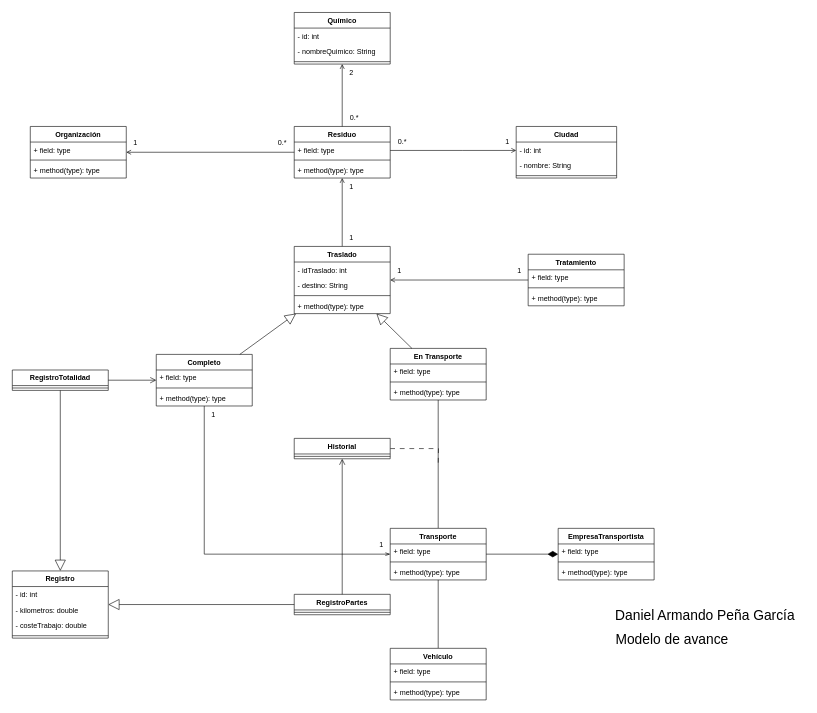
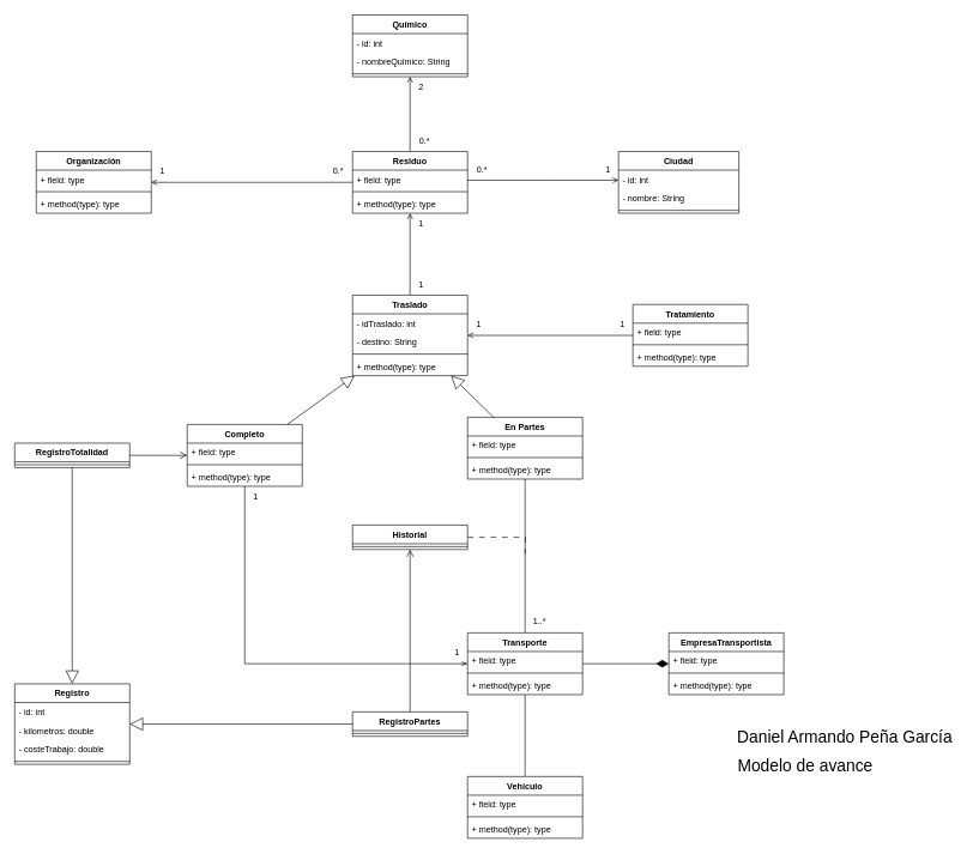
  <mxCell id="0" />
  <mxCell id="1" parent="0" />
  <mxCell id="2" value="Daniel Armando Peña García" style="text;html=1;strokeColor=none;fillColor=none;align=center;verticalAlign=middle;whiteSpace=wrap;rounded=0;fontSize=23;" parent="1" vertex="1"><mxGeometry x="1010" y="1010" width="330" height="30" as="geometry" /></mxCell>
  <mxCell id="3" value="Modelo de avance" style="text;html=1;strokeColor=none;fillColor=none;align=center;verticalAlign=middle;whiteSpace=wrap;rounded=0;fontSize=23;" parent="1" vertex="1"><mxGeometry x="1020" y="1050" width="200" height="30" as="geometry" /></mxCell>
  <mxCell id="4" value="Ciudad" style="swimlane;fontStyle=1;align=center;verticalAlign=top;childLayout=stackLayout;horizontal=1;startSize=26;horizontalStack=0;resizeParent=1;resizeParentMax=0;resizeLast=0;collapsible=1;marginBottom=0;" vertex="1" parent="1"><mxGeometry x="860" y="210" width="167.5" height="86" as="geometry" /></mxCell>
  <mxCell id="5" value="- id: int" style="text;strokeColor=none;fillColor=none;align=left;verticalAlign=top;spacingLeft=4;spacingRight=4;overflow=hidden;rotatable=0;points=[[0,0.5],[1,0.5]];portConstraint=eastwest;" vertex="1" parent="4"><mxGeometry y="26" width="167.5" height="26" as="geometry" /></mxCell>
  <mxCell id="6" value="- nombre: String" style="text;strokeColor=none;fillColor=none;align=left;verticalAlign=top;spacingLeft=4;spacingRight=4;overflow=hidden;rotatable=0;points=[[0,0.5],[1,0.5]];portConstraint=eastwest;" vertex="1" parent="4"><mxGeometry y="52" width="167.5" height="26" as="geometry" /></mxCell>
  <mxCell id="7" value="" style="line;strokeWidth=1;fillColor=none;align=left;verticalAlign=middle;spacingTop=-1;spacingLeft=3;spacingRight=3;rotatable=0;labelPosition=right;points=[];portConstraint=eastwest;strokeColor=inherit;" vertex="1" parent="4"><mxGeometry y="78" width="167.5" height="8" as="geometry" /></mxCell>
  <mxCell id="8" style="edgeStyle=orthogonalEdgeStyle;rounded=0;orthogonalLoop=1;jettySize=auto;html=1;startArrow=none;startFill=0;endArrow=open;endFill=0;" edge="1" parent="1" source="10" target="4"><mxGeometry relative="1" as="geometry"><Array as="points"><mxPoint x="770" y="250" /><mxPoint x="770" y="250" /></Array></mxGeometry></mxCell>
  <mxCell id="9" style="edgeStyle=orthogonalEdgeStyle;rounded=0;orthogonalLoop=1;jettySize=auto;html=1;startArrow=open;startFill=0;endArrow=none;endFill=0;endSize=15;" edge="1" parent="1" source="10" target="29"><mxGeometry relative="1" as="geometry" /></mxCell>
  <mxCell id="10" value="Residuo" style="swimlane;fontStyle=1;align=center;verticalAlign=top;childLayout=stackLayout;horizontal=1;startSize=26;horizontalStack=0;resizeParent=1;resizeParentMax=0;resizeLast=0;collapsible=1;marginBottom=0;" vertex="1" parent="1"><mxGeometry x="490" y="210" width="160" height="86" as="geometry" /></mxCell>
  <mxCell id="11" value="+ field: type" style="text;strokeColor=none;fillColor=none;align=left;verticalAlign=top;spacingLeft=4;spacingRight=4;overflow=hidden;rotatable=0;points=[[0,0.5],[1,0.5]];portConstraint=eastwest;" vertex="1" parent="10"><mxGeometry y="26" width="160" height="26" as="geometry" /></mxCell>
  <mxCell id="12" value="" style="line;strokeWidth=1;fillColor=none;align=left;verticalAlign=middle;spacingTop=-1;spacingLeft=3;spacingRight=3;rotatable=0;labelPosition=right;points=[];portConstraint=eastwest;strokeColor=inherit;" vertex="1" parent="10"><mxGeometry y="52" width="160" height="8" as="geometry" /></mxCell>
  <mxCell id="13" value="+ method(type): type" style="text;strokeColor=none;fillColor=none;align=left;verticalAlign=top;spacingLeft=4;spacingRight=4;overflow=hidden;rotatable=0;points=[[0,0.5],[1,0.5]];portConstraint=eastwest;" vertex="1" parent="10"><mxGeometry y="60" width="160" height="26" as="geometry" /></mxCell>
  <mxCell id="14" style="edgeStyle=orthogonalEdgeStyle;rounded=0;orthogonalLoop=1;jettySize=auto;html=1;startArrow=none;startFill=0;endArrow=open;endFill=0;endSize=6;" edge="1" parent="1" source="15" target="29"><mxGeometry relative="1" as="geometry" /></mxCell>
  <mxCell id="15" value="Tratamiento" style="swimlane;fontStyle=1;align=center;verticalAlign=top;childLayout=stackLayout;horizontal=1;startSize=26;horizontalStack=0;resizeParent=1;resizeParentMax=0;resizeLast=0;collapsible=1;marginBottom=0;" vertex="1" parent="1"><mxGeometry x="880" y="423" width="160" height="86" as="geometry" /></mxCell>
  <mxCell id="16" value="+ field: type" style="text;strokeColor=none;fillColor=none;align=left;verticalAlign=top;spacingLeft=4;spacingRight=4;overflow=hidden;rotatable=0;points=[[0,0.5],[1,0.5]];portConstraint=eastwest;" vertex="1" parent="15"><mxGeometry y="26" width="160" height="26" as="geometry" /></mxCell>
  <mxCell id="17" value="" style="line;strokeWidth=1;fillColor=none;align=left;verticalAlign=middle;spacingTop=-1;spacingLeft=3;spacingRight=3;rotatable=0;labelPosition=right;points=[];portConstraint=eastwest;strokeColor=inherit;" vertex="1" parent="15"><mxGeometry y="52" width="160" height="8" as="geometry" /></mxCell>
  <mxCell id="18" value="+ method(type): type" style="text;strokeColor=none;fillColor=none;align=left;verticalAlign=top;spacingLeft=4;spacingRight=4;overflow=hidden;rotatable=0;points=[[0,0.5],[1,0.5]];portConstraint=eastwest;" vertex="1" parent="15"><mxGeometry y="60" width="160" height="26" as="geometry" /></mxCell>
  <mxCell id="19" style="edgeStyle=orthogonalEdgeStyle;rounded=0;orthogonalLoop=1;jettySize=auto;html=1;startArrow=open;startFill=0;endArrow=none;endFill=0;endSize=15;" edge="1" parent="1" source="20" target="10"><mxGeometry relative="1" as="geometry" /></mxCell>
  <mxCell id="20" value="Organización" style="swimlane;fontStyle=1;align=center;verticalAlign=top;childLayout=stackLayout;horizontal=1;startSize=26;horizontalStack=0;resizeParent=1;resizeParentMax=0;resizeLast=0;collapsible=1;marginBottom=0;" vertex="1" parent="1"><mxGeometry x="50" y="210" width="160" height="86" as="geometry" /></mxCell>
  <mxCell id="21" value="+ field: type" style="text;strokeColor=none;fillColor=none;align=left;verticalAlign=top;spacingLeft=4;spacingRight=4;overflow=hidden;rotatable=0;points=[[0,0.5],[1,0.5]];portConstraint=eastwest;" vertex="1" parent="20"><mxGeometry y="26" width="160" height="26" as="geometry" /></mxCell>
  <mxCell id="22" value="" style="line;strokeWidth=1;fillColor=none;align=left;verticalAlign=middle;spacingTop=-1;spacingLeft=3;spacingRight=3;rotatable=0;labelPosition=right;points=[];portConstraint=eastwest;strokeColor=inherit;" vertex="1" parent="20"><mxGeometry y="52" width="160" height="8" as="geometry" /></mxCell>
  <mxCell id="23" value="+ method(type): type" style="text;strokeColor=none;fillColor=none;align=left;verticalAlign=top;spacingLeft=4;spacingRight=4;overflow=hidden;rotatable=0;points=[[0,0.5],[1,0.5]];portConstraint=eastwest;" vertex="1" parent="20"><mxGeometry y="60" width="160" height="26" as="geometry" /></mxCell>
  <mxCell id="24" style="edgeStyle=orthogonalEdgeStyle;rounded=0;orthogonalLoop=1;jettySize=auto;html=1;startArrow=open;startFill=0;endArrow=none;endFill=0;" edge="1" parent="1" source="25" target="10"><mxGeometry relative="1" as="geometry" /></mxCell>
  <mxCell id="25" value="Químico" style="swimlane;fontStyle=1;align=center;verticalAlign=top;childLayout=stackLayout;horizontal=1;startSize=26;horizontalStack=0;resizeParent=1;resizeParentMax=0;resizeLast=0;collapsible=1;marginBottom=0;" vertex="1" parent="1"><mxGeometry x="490" y="20" width="160" height="86" as="geometry" /></mxCell>
  <mxCell id="26" value="- id: int" style="text;strokeColor=none;fillColor=none;align=left;verticalAlign=top;spacingLeft=4;spacingRight=4;overflow=hidden;rotatable=0;points=[[0,0.5],[1,0.5]];portConstraint=eastwest;" vertex="1" parent="25"><mxGeometry y="26" width="160" height="26" as="geometry" /></mxCell>
  <mxCell id="27" value="- nombreQuimico: String" style="text;strokeColor=none;fillColor=none;align=left;verticalAlign=top;spacingLeft=4;spacingRight=4;overflow=hidden;rotatable=0;points=[[0,0.5],[1,0.5]];portConstraint=eastwest;" vertex="1" parent="25"><mxGeometry y="52" width="160" height="26" as="geometry" /></mxCell>
  <mxCell id="28" value="" style="line;strokeWidth=1;fillColor=none;align=left;verticalAlign=middle;spacingTop=-1;spacingLeft=3;spacingRight=3;rotatable=0;labelPosition=right;points=[];portConstraint=eastwest;strokeColor=inherit;" vertex="1" parent="25"><mxGeometry y="78" width="160" height="8" as="geometry" /></mxCell>
  <mxCell id="29" value="Traslado" style="swimlane;fontStyle=1;align=center;verticalAlign=top;childLayout=stackLayout;horizontal=1;startSize=26;horizontalStack=0;resizeParent=1;resizeParentMax=0;resizeLast=0;collapsible=1;marginBottom=0;" vertex="1" parent="1"><mxGeometry x="490" y="410" width="160" height="112" as="geometry" /></mxCell>
  <mxCell id="30" value="- idTraslado: int" style="text;strokeColor=none;fillColor=none;align=left;verticalAlign=top;spacingLeft=4;spacingRight=4;overflow=hidden;rotatable=0;points=[[0,0.5],[1,0.5]];portConstraint=eastwest;" vertex="1" parent="29"><mxGeometry y="26" width="160" height="26" as="geometry" /></mxCell>
  <mxCell id="31" value="- destino: String" style="text;strokeColor=none;fillColor=none;align=left;verticalAlign=top;spacingLeft=4;spacingRight=4;overflow=hidden;rotatable=0;points=[[0,0.5],[1,0.5]];portConstraint=eastwest;" vertex="1" parent="29"><mxGeometry y="52" width="160" height="26" as="geometry" /></mxCell>
  <mxCell id="32" value="" style="line;strokeWidth=1;fillColor=none;align=left;verticalAlign=middle;spacingTop=-1;spacingLeft=3;spacingRight=3;rotatable=0;labelPosition=right;points=[];portConstraint=eastwest;strokeColor=inherit;" vertex="1" parent="29"><mxGeometry y="78" width="160" height="8" as="geometry" /></mxCell>
  <mxCell id="33" value="+ method(type): type" style="text;strokeColor=none;fillColor=none;align=left;verticalAlign=top;spacingLeft=4;spacingRight=4;overflow=hidden;rotatable=0;points=[[0,0.5],[1,0.5]];portConstraint=eastwest;" vertex="1" parent="29"><mxGeometry y="86" width="160" height="26" as="geometry" /></mxCell>
  <mxCell id="34" value="Completo" style="swimlane;fontStyle=1;align=center;verticalAlign=top;childLayout=stackLayout;horizontal=1;startSize=26;horizontalStack=0;resizeParent=1;resizeParentMax=0;resizeLast=0;collapsible=1;marginBottom=0;" vertex="1" parent="1"><mxGeometry x="260" y="590" width="160" height="86" as="geometry" /></mxCell>
  <mxCell id="35" value="+ field: type" style="text;strokeColor=none;fillColor=none;align=left;verticalAlign=top;spacingLeft=4;spacingRight=4;overflow=hidden;rotatable=0;points=[[0,0.5],[1,0.5]];portConstraint=eastwest;" vertex="1" parent="34"><mxGeometry y="26" width="160" height="26" as="geometry" /></mxCell>
  <mxCell id="36" value="" style="line;strokeWidth=1;fillColor=none;align=left;verticalAlign=middle;spacingTop=-1;spacingLeft=3;spacingRight=3;rotatable=0;labelPosition=right;points=[];portConstraint=eastwest;strokeColor=inherit;" vertex="1" parent="34"><mxGeometry y="52" width="160" height="8" as="geometry" /></mxCell>
  <mxCell id="37" value="+ method(type): type" style="text;strokeColor=none;fillColor=none;align=left;verticalAlign=top;spacingLeft=4;spacingRight=4;overflow=hidden;rotatable=0;points=[[0,0.5],[1,0.5]];portConstraint=eastwest;" vertex="1" parent="34"><mxGeometry y="60" width="160" height="26" as="geometry" /></mxCell>
- <mxCell id="38" value="En Transporte" style="swimlane;fontStyle=1;align=center;verticalAlign=top;childLayout=stackLayout;horizontal=1;startSize=26;horizontalStack=0;resizeParent=1;resizeParentMax=0;resizeLast=0;collapsible=1;marginBottom=0;" vertex="1" parent="1"><mxGeometry x="650" y="580" width="160" height="86" as="geometry" /></mxCell>
+ <mxCell id="38" value="En Partes" style="swimlane;fontStyle=1;align=center;verticalAlign=top;childLayout=stackLayout;horizontal=1;startSize=26;horizontalStack=0;resizeParent=1;resizeParentMax=0;resizeLast=0;collapsible=1;marginBottom=0;" vertex="1" parent="1"><mxGeometry x="650" y="580" width="160" height="86" as="geometry" /></mxCell>
  <mxCell id="39" value="+ field: type" style="text;strokeColor=none;fillColor=none;align=left;verticalAlign=top;spacingLeft=4;spacingRight=4;overflow=hidden;rotatable=0;points=[[0,0.5],[1,0.5]];portConstraint=eastwest;" vertex="1" parent="38"><mxGeometry y="26" width="160" height="26" as="geometry" /></mxCell>
  <mxCell id="40" value="" style="line;strokeWidth=1;fillColor=none;align=left;verticalAlign=middle;spacingTop=-1;spacingLeft=3;spacingRight=3;rotatable=0;labelPosition=right;points=[];portConstraint=eastwest;strokeColor=inherit;" vertex="1" parent="38"><mxGeometry y="52" width="160" height="8" as="geometry" /></mxCell>
  <mxCell id="41" value="+ method(type): type" style="text;strokeColor=none;fillColor=none;align=left;verticalAlign=top;spacingLeft=4;spacingRight=4;overflow=hidden;rotatable=0;points=[[0,0.5],[1,0.5]];portConstraint=eastwest;" vertex="1" parent="38"><mxGeometry y="60" width="160" height="26" as="geometry" /></mxCell>
  <mxCell id="42" value="" style="endArrow=block;endSize=16;endFill=0;html=1;rounded=0;" edge="1" parent="1" source="38" target="29"><mxGeometry x="-1" y="52" width="160" relative="1" as="geometry"><mxPoint x="520" y="620" as="sourcePoint" /><mxPoint x="680" y="620" as="targetPoint" /><mxPoint x="1" y="-1" as="offset" /></mxGeometry></mxCell>
  <mxCell id="43" value="" style="endArrow=block;endSize=16;endFill=0;html=1;rounded=0;" edge="1" parent="1" source="34" target="29"><mxGeometry x="-1" y="52" width="160" relative="1" as="geometry"><mxPoint x="550" y="630" as="sourcePoint" /><mxPoint x="660" y="700" as="targetPoint" /><mxPoint x="1" y="-1" as="offset" /></mxGeometry></mxCell>
  <mxCell id="44" style="edgeStyle=orthogonalEdgeStyle;rounded=0;orthogonalLoop=1;jettySize=auto;html=1;startArrow=none;startFill=0;endArrow=diamondThin;endFill=1;endSize=15;" edge="1" parent="1" source="47" target="51"><mxGeometry relative="1" as="geometry" /></mxCell>
  <mxCell id="45" style="edgeStyle=orthogonalEdgeStyle;rounded=0;orthogonalLoop=1;jettySize=auto;html=1;startArrow=none;startFill=0;endArrow=none;endFill=0;endSize=6;" edge="1" parent="1" source="47" target="38"><mxGeometry relative="1" as="geometry" /></mxCell>
  <mxCell id="46" style="edgeStyle=orthogonalEdgeStyle;rounded=0;orthogonalLoop=1;jettySize=auto;html=1;startArrow=openThin;startFill=0;endArrow=none;endFill=0;endSize=6;" edge="1" parent="1" source="47" target="34"><mxGeometry relative="1" as="geometry"><Array as="points"><mxPoint x="340" y="923" /></Array></mxGeometry></mxCell>
  <mxCell id="47" value="Transporte" style="swimlane;fontStyle=1;align=center;verticalAlign=top;childLayout=stackLayout;horizontal=1;startSize=26;horizontalStack=0;resizeParent=1;resizeParentMax=0;resizeLast=0;collapsible=1;marginBottom=0;" vertex="1" parent="1"><mxGeometry x="650" y="880" width="160" height="86" as="geometry" /></mxCell>
  <mxCell id="48" value="+ field: type" style="text;strokeColor=none;fillColor=none;align=left;verticalAlign=top;spacingLeft=4;spacingRight=4;overflow=hidden;rotatable=0;points=[[0,0.5],[1,0.5]];portConstraint=eastwest;" vertex="1" parent="47"><mxGeometry y="26" width="160" height="26" as="geometry" /></mxCell>
  <mxCell id="49" value="" style="line;strokeWidth=1;fillColor=none;align=left;verticalAlign=middle;spacingTop=-1;spacingLeft=3;spacingRight=3;rotatable=0;labelPosition=right;points=[];portConstraint=eastwest;strokeColor=inherit;" vertex="1" parent="47"><mxGeometry y="52" width="160" height="8" as="geometry" /></mxCell>
  <mxCell id="50" value="+ method(type): type" style="text;strokeColor=none;fillColor=none;align=left;verticalAlign=top;spacingLeft=4;spacingRight=4;overflow=hidden;rotatable=0;points=[[0,0.5],[1,0.5]];portConstraint=eastwest;" vertex="1" parent="47"><mxGeometry y="60" width="160" height="26" as="geometry" /></mxCell>
  <mxCell id="51" value="EmpresaTransportista" style="swimlane;fontStyle=1;align=center;verticalAlign=top;childLayout=stackLayout;horizontal=1;startSize=26;horizontalStack=0;resizeParent=1;resizeParentMax=0;resizeLast=0;collapsible=1;marginBottom=0;" vertex="1" parent="1"><mxGeometry x="930" y="880" width="160" height="86" as="geometry" /></mxCell>
  <mxCell id="52" value="+ field: type" style="text;strokeColor=none;fillColor=none;align=left;verticalAlign=top;spacingLeft=4;spacingRight=4;overflow=hidden;rotatable=0;points=[[0,0.5],[1,0.5]];portConstraint=eastwest;" vertex="1" parent="51"><mxGeometry y="26" width="160" height="26" as="geometry" /></mxCell>
  <mxCell id="53" value="" style="line;strokeWidth=1;fillColor=none;align=left;verticalAlign=middle;spacingTop=-1;spacingLeft=3;spacingRight=3;rotatable=0;labelPosition=right;points=[];portConstraint=eastwest;strokeColor=inherit;" vertex="1" parent="51"><mxGeometry y="52" width="160" height="8" as="geometry" /></mxCell>
  <mxCell id="54" value="+ method(type): type" style="text;strokeColor=none;fillColor=none;align=left;verticalAlign=top;spacingLeft=4;spacingRight=4;overflow=hidden;rotatable=0;points=[[0,0.5],[1,0.5]];portConstraint=eastwest;" vertex="1" parent="51"><mxGeometry y="60" width="160" height="26" as="geometry" /></mxCell>
  <mxCell id="55" value="RegistroPartes" style="swimlane;fontStyle=1;align=center;verticalAlign=top;childLayout=stackLayout;horizontal=1;startSize=26;horizontalStack=0;resizeParent=1;resizeParentMax=0;resizeLast=0;collapsible=1;marginBottom=0;" vertex="1" parent="1"><mxGeometry x="490" y="990" width="160" height="34" as="geometry" /></mxCell>
  <mxCell id="56" value="" style="line;strokeWidth=1;fillColor=none;align=left;verticalAlign=middle;spacingTop=-1;spacingLeft=3;spacingRight=3;rotatable=0;labelPosition=right;points=[];portConstraint=eastwest;strokeColor=inherit;" vertex="1" parent="55"><mxGeometry y="26" width="160" height="8" as="geometry" /></mxCell>
  <mxCell id="57" value="RegistroTotalidad" style="swimlane;fontStyle=1;align=center;verticalAlign=top;childLayout=stackLayout;horizontal=1;startSize=26;horizontalStack=0;resizeParent=1;resizeParentMax=0;resizeLast=0;collapsible=1;marginBottom=0;" vertex="1" parent="1"><mxGeometry x="20" y="616" width="160" height="34" as="geometry" /></mxCell>
  <mxCell id="58" value="" style="line;strokeWidth=1;fillColor=none;align=left;verticalAlign=middle;spacingTop=-1;spacingLeft=3;spacingRight=3;rotatable=0;labelPosition=right;points=[];portConstraint=eastwest;strokeColor=inherit;" vertex="1" parent="57"><mxGeometry y="26" width="160" height="8" as="geometry" /></mxCell>
  <mxCell id="59" value="Registro" style="swimlane;fontStyle=1;align=center;verticalAlign=top;childLayout=stackLayout;horizontal=1;startSize=26;horizontalStack=0;resizeParent=1;resizeParentMax=0;resizeLast=0;collapsible=1;marginBottom=0;" vertex="1" parent="1"><mxGeometry x="20" y="951" width="160" height="112" as="geometry" /></mxCell>
  <mxCell id="60" value="- id: int" style="text;strokeColor=none;fillColor=none;align=left;verticalAlign=top;spacingLeft=4;spacingRight=4;overflow=hidden;rotatable=0;points=[[0,0.5],[1,0.5]];portConstraint=eastwest;" vertex="1" parent="59"><mxGeometry y="26" width="160" height="26" as="geometry" /></mxCell>
  <mxCell id="61" value="- kilometros: double" style="text;strokeColor=none;fillColor=none;align=left;verticalAlign=top;spacingLeft=4;spacingRight=4;overflow=hidden;rotatable=0;points=[[0,0.5],[1,0.5]];portConstraint=eastwest;" vertex="1" parent="59"><mxGeometry y="52" width="160" height="26" as="geometry" /></mxCell>
  <mxCell id="62" value="- costeTrabajo: double" style="text;strokeColor=none;fillColor=none;align=left;verticalAlign=top;spacingLeft=4;spacingRight=4;overflow=hidden;rotatable=0;points=[[0,0.5],[1,0.5]];portConstraint=eastwest;" vertex="1" parent="59"><mxGeometry y="78" width="160" height="26" as="geometry" /></mxCell>
  <mxCell id="63" value="" style="line;strokeWidth=1;fillColor=none;align=left;verticalAlign=middle;spacingTop=-1;spacingLeft=3;spacingRight=3;rotatable=0;labelPosition=right;points=[];portConstraint=eastwest;strokeColor=inherit;" vertex="1" parent="59"><mxGeometry y="104" width="160" height="8" as="geometry" /></mxCell>
  <mxCell id="64" value="" style="endArrow=block;endSize=16;endFill=0;html=1;rounded=0;" edge="1" parent="1" source="57" target="59"><mxGeometry x="-1" y="52" width="160" relative="1" as="geometry"><mxPoint x="982.178" y="1176" as="sourcePoint" /><mxPoint x="470" y="1430" as="targetPoint" /><mxPoint x="1" y="-1" as="offset" /></mxGeometry></mxCell>
  <mxCell id="65" value="" style="endArrow=block;endSize=16;endFill=0;html=1;rounded=0;" edge="1" parent="1" source="55" target="59"><mxGeometry x="-1" y="52" width="160" relative="1" as="geometry"><mxPoint x="992.178" y="1186" as="sourcePoint" /><mxPoint x="890" y="1470" as="targetPoint" /><mxPoint x="1" y="-1" as="offset" /></mxGeometry></mxCell>
  <mxCell id="66" value="2" style="text;html=1;align=center;verticalAlign=middle;resizable=0;points=[];autosize=1;strokeColor=none;fillColor=none;" vertex="1" parent="1"><mxGeometry x="570" y="106" width="30" height="30" as="geometry" /></mxCell>
  <mxCell id="67" value="0.*" style="text;html=1;align=center;verticalAlign=middle;resizable=0;points=[];autosize=1;strokeColor=none;fillColor=none;" vertex="1" parent="1"><mxGeometry x="570" y="180" width="40" height="30" as="geometry" /></mxCell>
  <mxCell id="68" value="1" style="text;html=1;align=center;verticalAlign=middle;resizable=0;points=[];autosize=1;strokeColor=none;fillColor=none;" vertex="1" parent="1"><mxGeometry x="830" y="220" width="30" height="30" as="geometry" /></mxCell>
  <mxCell id="69" value="0.*" style="text;html=1;align=center;verticalAlign=middle;resizable=0;points=[];autosize=1;strokeColor=none;fillColor=none;" vertex="1" parent="1"><mxGeometry x="650" y="220" width="40" height="30" as="geometry" /></mxCell>
  <mxCell id="70" value="1" style="text;html=1;align=center;verticalAlign=middle;resizable=0;points=[];autosize=1;strokeColor=none;fillColor=none;" vertex="1" parent="1"><mxGeometry x="210" y="223" width="30" height="30" as="geometry" /></mxCell>
  <mxCell id="71" value="0.*" style="text;html=1;align=center;verticalAlign=middle;resizable=0;points=[];autosize=1;strokeColor=none;fillColor=none;" vertex="1" parent="1"><mxGeometry x="450" y="223" width="40" height="30" as="geometry" /></mxCell>
  <mxCell id="72" value="1" style="text;html=1;align=center;verticalAlign=middle;resizable=0;points=[];autosize=1;strokeColor=none;fillColor=none;" vertex="1" parent="1"><mxGeometry x="570" y="296" width="30" height="30" as="geometry" /></mxCell>
  <mxCell id="73" value="1" style="text;html=1;align=center;verticalAlign=middle;resizable=0;points=[];autosize=1;strokeColor=none;fillColor=none;" vertex="1" parent="1"><mxGeometry x="570" y="380" width="30" height="30" as="geometry" /></mxCell>
+ <mxCell id="74" value="1..*" style="text;html=1;align=center;verticalAlign=middle;resizable=0;points=[];autosize=1;strokeColor=none;fillColor=none;" vertex="1" parent="1"><mxGeometry x="730" y="850" width="40" height="30" as="geometry" /></mxCell>
  <mxCell id="75" value="1" style="text;html=1;align=center;verticalAlign=middle;resizable=0;points=[];autosize=1;strokeColor=none;fillColor=none;" vertex="1" parent="1"><mxGeometry x="620" y="893" width="30" height="30" as="geometry" /></mxCell>
  <mxCell id="76" value="1" style="text;html=1;align=center;verticalAlign=middle;resizable=0;points=[];autosize=1;strokeColor=none;fillColor=none;" vertex="1" parent="1"><mxGeometry x="340" y="676" width="30" height="30" as="geometry" /></mxCell>
  <mxCell id="77" style="edgeStyle=orthogonalEdgeStyle;rounded=0;orthogonalLoop=1;jettySize=auto;html=1;dashed=1;dashPattern=8 8;startArrow=none;startFill=0;endArrow=none;endFill=0;endSize=15;" edge="1" parent="1" source="78"><mxGeometry relative="1" as="geometry"><mxPoint x="730" y="773" as="targetPoint" /></mxGeometry></mxCell>
  <mxCell id="78" value="Historial" style="swimlane;fontStyle=1;align=center;verticalAlign=top;childLayout=stackLayout;horizontal=1;startSize=26;horizontalStack=0;resizeParent=1;resizeParentMax=0;resizeLast=0;collapsible=1;marginBottom=0;" vertex="1" parent="1"><mxGeometry x="490" y="730" width="160" height="34" as="geometry" /></mxCell>
  <mxCell id="79" value="" style="line;strokeWidth=1;fillColor=none;align=left;verticalAlign=middle;spacingTop=-1;spacingLeft=3;spacingRight=3;rotatable=0;labelPosition=right;points=[];portConstraint=eastwest;strokeColor=inherit;" vertex="1" parent="78"><mxGeometry y="26" width="160" height="8" as="geometry" /></mxCell>
  <mxCell id="80" value="" style="html=1;verticalAlign=bottom;startArrow=none;startFill=0;endArrow=open;startSize=8;rounded=0;endFill=0;endSize=8;" edge="1" parent="1" source="55" target="78"><mxGeometry x="-0.276" y="52" width="60" relative="1" as="geometry"><mxPoint x="867" y="1050" as="sourcePoint" /><mxPoint x="712.406" y="1116" as="targetPoint" /><mxPoint y="1" as="offset" /></mxGeometry></mxCell>
  <mxCell id="81" value="" style="html=1;verticalAlign=bottom;startArrow=none;startFill=0;endArrow=open;startSize=8;rounded=0;endFill=0;endSize=8;" edge="1" parent="1" source="57" target="34"><mxGeometry x="-0.276" y="52" width="60" relative="1" as="geometry"><mxPoint x="629.386" y="1030" as="sourcePoint" /><mxPoint x="690.965" y="976" as="targetPoint" /><mxPoint y="1" as="offset" /></mxGeometry></mxCell>
  <mxCell id="82" style="edgeStyle=orthogonalEdgeStyle;rounded=0;orthogonalLoop=1;jettySize=auto;html=1;startArrow=none;startFill=0;endArrow=none;endFill=0;endSize=6;" edge="1" parent="1" source="83" target="47"><mxGeometry relative="1" as="geometry" /></mxCell>
  <mxCell id="83" value="Vehículo" style="swimlane;fontStyle=1;align=center;verticalAlign=top;childLayout=stackLayout;horizontal=1;startSize=26;horizontalStack=0;resizeParent=1;resizeParentMax=0;resizeLast=0;collapsible=1;marginBottom=0;" vertex="1" parent="1"><mxGeometry x="650" y="1080" width="160" height="86" as="geometry" /></mxCell>
  <mxCell id="84" value="+ field: type" style="text;strokeColor=none;fillColor=none;align=left;verticalAlign=top;spacingLeft=4;spacingRight=4;overflow=hidden;rotatable=0;points=[[0,0.5],[1,0.5]];portConstraint=eastwest;" vertex="1" parent="83"><mxGeometry y="26" width="160" height="26" as="geometry" /></mxCell>
  <mxCell id="85" value="" style="line;strokeWidth=1;fillColor=none;align=left;verticalAlign=middle;spacingTop=-1;spacingLeft=3;spacingRight=3;rotatable=0;labelPosition=right;points=[];portConstraint=eastwest;strokeColor=inherit;" vertex="1" parent="83"><mxGeometry y="52" width="160" height="8" as="geometry" /></mxCell>
  <mxCell id="86" value="+ method(type): type" style="text;strokeColor=none;fillColor=none;align=left;verticalAlign=top;spacingLeft=4;spacingRight=4;overflow=hidden;rotatable=0;points=[[0,0.5],[1,0.5]];portConstraint=eastwest;" vertex="1" parent="83"><mxGeometry y="60" width="160" height="26" as="geometry" /></mxCell>
  <mxCell id="87" value="1" style="text;html=1;align=center;verticalAlign=middle;resizable=0;points=[];autosize=1;strokeColor=none;fillColor=none;" vertex="1" parent="1"><mxGeometry x="650" y="435" width="30" height="30" as="geometry" /></mxCell>
  <mxCell id="88" value="1" style="text;html=1;align=center;verticalAlign=middle;resizable=0;points=[];autosize=1;strokeColor=none;fillColor=none;" vertex="1" parent="1"><mxGeometry x="850" y="436" width="30" height="30" as="geometry" /></mxCell>
